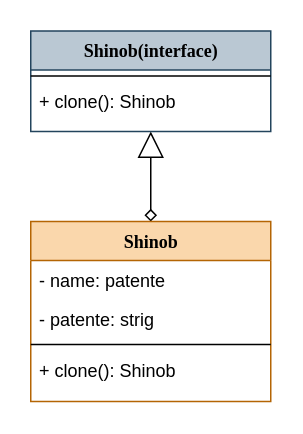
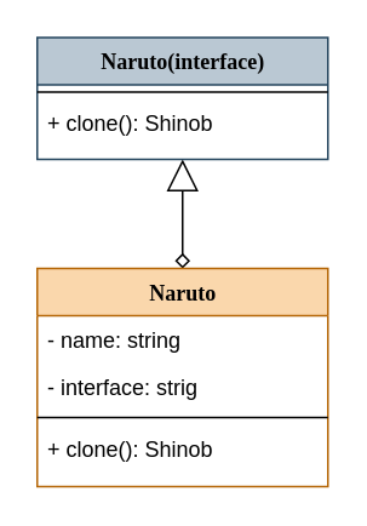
  <mxCell id="0" />
  <mxCell id="1" parent="0" />
  <mxCell id="2" style="edgeStyle=orthogonalEdgeStyle;rounded=0;orthogonalLoop=1;jettySize=auto;html=1;exitX=0.5;exitY=1;exitDx=0;exitDy=0;endArrow=diamond;endFill=0;startArrow=block;startFill=0;startSize=15;" edge="1" parent="1" source="3" target="6"><mxGeometry relative="1" as="geometry" /></mxCell>
- <mxCell id="3" value="Shinob(interface)" style="swimlane;html=1;fontStyle=1;align=center;verticalAlign=top;childLayout=stackLayout;horizontal=1;startSize=26;horizontalStack=0;resizeParent=1;resizeLast=0;collapsible=1;marginBottom=0;swimlaneFillColor=#ffffff;rounded=0;shadow=0;comic=0;labelBackgroundColor=none;strokeWidth=1;fillColor=#bac8d3;fontFamily=Verdana;fontSize=12;strokeColor=#23445d;" parent="1" vertex="1"><mxGeometry x="20" y="20" width="160" height="67" as="geometry" /></mxCell>
+ <mxCell id="3" value="Naruto(interface)" style="swimlane;html=1;fontStyle=1;align=center;verticalAlign=top;childLayout=stackLayout;horizontal=1;startSize=26;horizontalStack=0;resizeParent=1;resizeLast=0;collapsible=1;marginBottom=0;swimlaneFillColor=#ffffff;rounded=0;shadow=0;comic=0;labelBackgroundColor=none;strokeWidth=1;fillColor=#bac8d3;fontFamily=Verdana;fontSize=12;strokeColor=#23445d;" parent="1" vertex="1"><mxGeometry x="20" y="20" width="160" height="67" as="geometry" /></mxCell>
  <mxCell id="4" value="" style="line;html=1;strokeWidth=1;fillColor=none;align=left;verticalAlign=middle;spacingTop=-1;spacingLeft=3;spacingRight=3;rotatable=0;labelPosition=right;points=[];portConstraint=eastwest;" parent="3" vertex="1"><mxGeometry y="26" width="160" height="8" as="geometry" /></mxCell>
  <mxCell id="5" value="+ clone(): Shinob" style="text;html=1;strokeColor=none;fillColor=none;align=left;verticalAlign=top;spacingLeft=4;spacingRight=4;whiteSpace=wrap;overflow=hidden;rotatable=0;points=[[0,0.5],[1,0.5]];portConstraint=eastwest;" parent="3" vertex="1"><mxGeometry y="34" width="160" height="26" as="geometry" /></mxCell>
- <mxCell id="6" value="Shinob" style="swimlane;html=1;fontStyle=1;align=center;verticalAlign=top;childLayout=stackLayout;horizontal=1;startSize=26;horizontalStack=0;resizeParent=1;resizeLast=0;collapsible=1;marginBottom=0;swimlaneFillColor=#ffffff;rounded=0;shadow=0;comic=0;labelBackgroundColor=none;strokeWidth=1;fillColor=#fad7ac;fontFamily=Verdana;fontSize=12;strokeColor=#b46504;" vertex="1" parent="1"><mxGeometry x="20" y="147" width="160" height="120" as="geometry" /></mxCell>
- <mxCell id="7" value="- name: patente" style="text;html=1;strokeColor=none;fillColor=none;align=left;verticalAlign=top;spacingLeft=4;spacingRight=4;whiteSpace=wrap;overflow=hidden;rotatable=0;points=[[0,0.5],[1,0.5]];portConstraint=eastwest;" vertex="1" parent="6"><mxGeometry y="26" width="160" height="26" as="geometry" /></mxCell>
- <mxCell id="8" value="- patente: strig" style="text;html=1;strokeColor=none;fillColor=none;align=left;verticalAlign=top;spacingLeft=4;spacingRight=4;whiteSpace=wrap;overflow=hidden;rotatable=0;points=[[0,0.5],[1,0.5]];portConstraint=eastwest;" vertex="1" parent="6"><mxGeometry y="52" width="160" height="26" as="geometry" /></mxCell>
+ <mxCell id="6" value="Naruto" style="swimlane;html=1;fontStyle=1;align=center;verticalAlign=top;childLayout=stackLayout;horizontal=1;startSize=26;horizontalStack=0;resizeParent=1;resizeLast=0;collapsible=1;marginBottom=0;swimlaneFillColor=#ffffff;rounded=0;shadow=0;comic=0;labelBackgroundColor=none;strokeWidth=1;fillColor=#fad7ac;fontFamily=Verdana;fontSize=12;strokeColor=#b46504;" vertex="1" parent="1"><mxGeometry x="20" y="147" width="160" height="120" as="geometry" /></mxCell>
+ <mxCell id="7" value="- name: string" style="text;html=1;strokeColor=none;fillColor=none;align=left;verticalAlign=top;spacingLeft=4;spacingRight=4;whiteSpace=wrap;overflow=hidden;rotatable=0;points=[[0,0.5],[1,0.5]];portConstraint=eastwest;" vertex="1" parent="6"><mxGeometry y="26" width="160" height="26" as="geometry" /></mxCell>
+ <mxCell id="8" value="- interface: strig" style="text;html=1;strokeColor=none;fillColor=none;align=left;verticalAlign=top;spacingLeft=4;spacingRight=4;whiteSpace=wrap;overflow=hidden;rotatable=0;points=[[0,0.5],[1,0.5]];portConstraint=eastwest;" vertex="1" parent="6"><mxGeometry y="52" width="160" height="26" as="geometry" /></mxCell>
  <mxCell id="9" value="" style="line;html=1;strokeWidth=1;fillColor=none;align=left;verticalAlign=middle;spacingTop=-1;spacingLeft=3;spacingRight=3;rotatable=0;labelPosition=right;points=[];portConstraint=eastwest;" vertex="1" parent="6"><mxGeometry y="78" width="160" height="8" as="geometry" /></mxCell>
  <mxCell id="10" value="+ clone(): Shinob" style="text;html=1;strokeColor=none;fillColor=none;align=left;verticalAlign=top;spacingLeft=4;spacingRight=4;whiteSpace=wrap;overflow=hidden;rotatable=0;points=[[0,0.5],[1,0.5]];portConstraint=eastwest;" vertex="1" parent="6"><mxGeometry y="86" width="160" height="26" as="geometry" /></mxCell>
